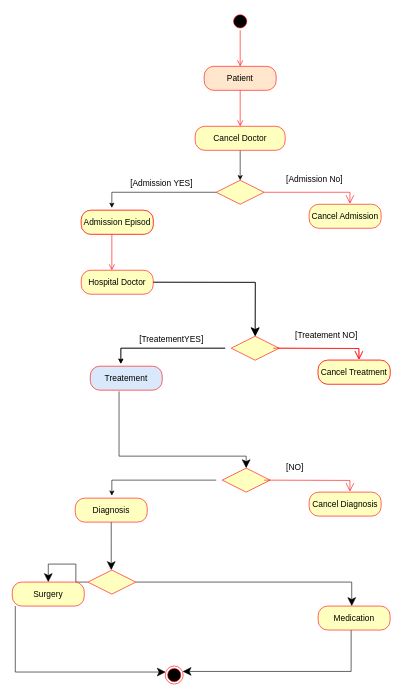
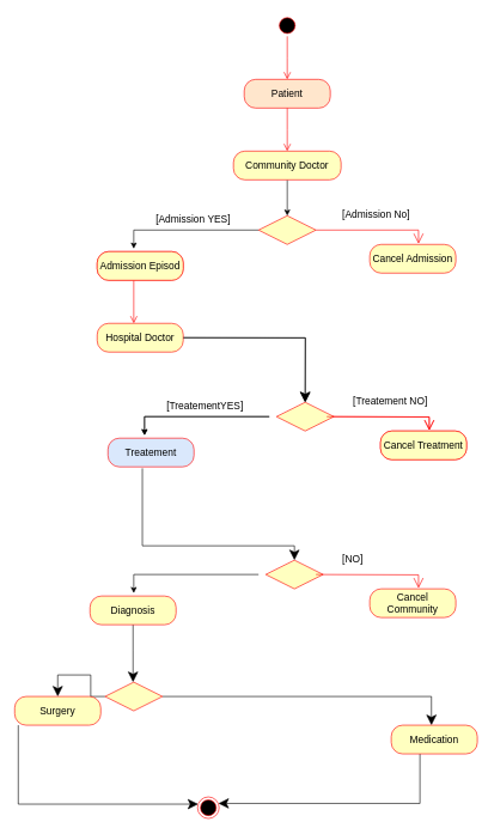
  <mxCell id="0" />
  <mxCell id="1" parent="0" />
  <mxCell id="2" value="" style="ellipse;html=1;shape=startState;fillColor=#000000;strokeColor=#ff0000;" vertex="1" parent="1"><mxGeometry x="385" y="20" width="30" height="30" as="geometry" /></mxCell>
  <mxCell id="3" value="" style="edgeStyle=orthogonalEdgeStyle;html=1;verticalAlign=bottom;endArrow=open;endSize=8;strokeColor=#ff0000;rounded=0;" edge="1" source="2" parent="1"><mxGeometry relative="1" as="geometry"><mxPoint x="400" y="110" as="targetPoint" /></mxGeometry></mxCell>
  <mxCell id="4" value="&lt;font style=&quot;font-size: 14px;&quot;&gt;Patient&lt;/font&gt;" style="rounded=1;whiteSpace=wrap;html=1;arcSize=40;fontColor=#000000;fillColor=#ffe6cc;strokeColor=#ff0000;" vertex="1" parent="1"><mxGeometry x="340" y="110" width="120" height="40" as="geometry" /></mxCell>
  <mxCell id="5" value="" style="edgeStyle=orthogonalEdgeStyle;html=1;verticalAlign=bottom;endArrow=open;endSize=8;strokeColor=#ff0000;rounded=0;" edge="1" source="4" parent="1"><mxGeometry relative="1" as="geometry"><mxPoint x="400" y="210" as="targetPoint" /></mxGeometry></mxCell>
  <mxCell id="6" value="" style="edgeStyle=orthogonalEdgeStyle;rounded=0;orthogonalLoop=1;jettySize=auto;html=1;" edge="1" parent="1" source="7" target="9"><mxGeometry relative="1" as="geometry" /></mxCell>
- <mxCell id="7" value="&lt;font style=&quot;font-size: 14px;&quot;&gt;Cancel Doctor&lt;/font&gt;" style="rounded=1;whiteSpace=wrap;html=1;arcSize=40;fontColor=#000000;fillColor=#ffffc0;strokeColor=#ff0000;" vertex="1" parent="1"><mxGeometry x="325" y="210" width="150" height="40" as="geometry" /></mxCell>
+ <mxCell id="7" value="&lt;font style=&quot;font-size: 14px;&quot;&gt;Community Doctor&lt;/font&gt;" style="rounded=1;whiteSpace=wrap;html=1;arcSize=40;fontColor=#000000;fillColor=#ffffc0;strokeColor=#ff0000;" vertex="1" parent="1"><mxGeometry x="325" y="210" width="150" height="40" as="geometry" /></mxCell>
  <mxCell id="8" value="" style="edgeStyle=orthogonalEdgeStyle;rounded=0;orthogonalLoop=1;jettySize=auto;html=1;entryX=0.425;entryY=-0.1;entryDx=0;entryDy=0;entryPerimeter=0;" edge="1" parent="1" source="9" target="11"><mxGeometry relative="1" as="geometry"><mxPoint x="195" y="320" as="targetPoint" /><Array as="points"><mxPoint x="186" y="320" /></Array></mxGeometry></mxCell>
  <mxCell id="9" value="" style="rhombus;whiteSpace=wrap;html=1;fillColor=#ffffc0;strokeColor=#ff0000;" vertex="1" parent="1"><mxGeometry x="360" y="300" width="80" height="40" as="geometry" /></mxCell>
  <mxCell id="10" value="&lt;span style=&quot;font-size: 14px;&quot;&gt;[Admission No]&lt;/span&gt;" style="edgeStyle=orthogonalEdgeStyle;html=1;align=left;verticalAlign=bottom;endArrow=open;endSize=12;strokeColor=#ff0000;rounded=0;entryX=0.567;entryY=-0.025;entryDx=0;entryDy=0;entryPerimeter=0;" edge="1" source="9" parent="1" target="13"><mxGeometry x="-0.568" y="10" relative="1" as="geometry"><mxPoint x="585" y="320" as="targetPoint" /><mxPoint as="offset" /></mxGeometry></mxCell>
  <mxCell id="11" value="&lt;font style=&quot;font-size: 14px;&quot;&gt;Admission Episod&lt;/font&gt;" style="rounded=1;whiteSpace=wrap;html=1;arcSize=40;fontColor=#000000;fillColor=#ffffc0;strokeColor=#ff0000;" vertex="1" parent="1"><mxGeometry x="135" y="350" width="120" height="40" as="geometry" /></mxCell>
  <mxCell id="12" value="" style="edgeStyle=orthogonalEdgeStyle;html=1;verticalAlign=bottom;endArrow=open;endSize=8;strokeColor=#ff0000;rounded=0;" edge="1" parent="1"><mxGeometry relative="1" as="geometry"><mxPoint x="186" y="450" as="targetPoint" /><mxPoint x="186" y="390" as="sourcePoint" /></mxGeometry></mxCell>
  <mxCell id="13" value="&lt;font style=&quot;font-size: 14px;&quot;&gt;Cancel Admission&lt;/font&gt;" style="rounded=1;whiteSpace=wrap;html=1;arcSize=40;fontColor=#000000;fillColor=#ffffc0;strokeColor=#ff0000;" vertex="1" parent="1"><mxGeometry x="515" y="340" width="120" height="40" as="geometry" /></mxCell>
  <mxCell id="14" value="&lt;span style=&quot;color: rgb(0, 0, 0); font-family: Helvetica; font-size: 14px; font-style: normal; font-variant-ligatures: normal; font-variant-caps: normal; font-weight: 400; letter-spacing: normal; orphans: 2; text-align: left; text-indent: 0px; text-transform: none; widows: 2; word-spacing: 0px; -webkit-text-stroke-width: 0px; background-color: rgb(255, 255, 255); text-decoration-thickness: initial; text-decoration-style: initial; text-decoration-color: initial; float: none; display: inline !important;&quot;&gt;[Admission YES]&lt;/span&gt;" style="text;whiteSpace=wrap;html=1;fontSize=14;" vertex="1" parent="1"><mxGeometry x="215" y="290" width="130" height="40" as="geometry" /></mxCell>
  <mxCell id="15" value="" style="edgeStyle=orthogonalEdgeStyle;rounded=0;orthogonalLoop=1;jettySize=auto;html=1;fontSize=14;endSize=12;entryX=0.5;entryY=0;entryDx=0;entryDy=0;entryPerimeter=0;" edge="1" parent="1" source="16" target="24"><mxGeometry relative="1" as="geometry" /></mxCell>
  <mxCell id="16" value="&lt;font style=&quot;font-size: 14px;&quot;&gt;Hospital Doctor&lt;/font&gt;" style="rounded=1;whiteSpace=wrap;html=1;arcSize=40;fontColor=#000000;fillColor=#ffffc0;strokeColor=#ff0000;" vertex="1" parent="1"><mxGeometry x="135" y="450" width="120" height="40" as="geometry" /></mxCell>
  <mxCell id="17" value="&lt;font style=&quot;font-size: 14px;&quot;&gt;Admission Episod&lt;/font&gt;" style="rounded=1;whiteSpace=wrap;html=1;arcSize=40;fontColor=#000000;fillColor=#ffffc0;strokeColor=#ff0000;" vertex="1" parent="1"><mxGeometry x="135" y="350" width="120" height="40" as="geometry" /></mxCell>
  <mxCell id="18" value="&lt;span style=&quot;color: rgb(0, 0, 0); font-family: Helvetica; font-size: 14px; font-style: normal; font-variant-ligatures: normal; font-variant-caps: normal; font-weight: 400; letter-spacing: normal; orphans: 2; text-align: left; text-indent: 0px; text-transform: none; widows: 2; word-spacing: 0px; -webkit-text-stroke-width: 0px; background-color: rgb(255, 255, 255); text-decoration-thickness: initial; text-decoration-style: initial; text-decoration-color: initial; float: none; display: inline !important;&quot;&gt;[Admission YES]&lt;/span&gt;" style="text;whiteSpace=wrap;html=1;fontSize=14;" vertex="1" parent="1"><mxGeometry x="215" y="290" width="130" height="40" as="geometry" /></mxCell>
  <mxCell id="19" value="" style="edgeStyle=orthogonalEdgeStyle;rounded=0;orthogonalLoop=1;jettySize=auto;html=1;entryX=0.425;entryY=-0.1;entryDx=0;entryDy=0;entryPerimeter=0;" edge="1" parent="1"><mxGeometry relative="1" as="geometry"><mxPoint x="375" y="580" as="sourcePoint" /><mxPoint x="201" y="606" as="targetPoint" /><Array as="points"><mxPoint x="201" y="580" /></Array></mxGeometry></mxCell>
  <mxCell id="20" value="&lt;span style=&quot;font-size: 14px;&quot;&gt;[Treatement NO]&lt;/span&gt;" style="edgeStyle=orthogonalEdgeStyle;html=1;align=left;verticalAlign=bottom;endArrow=open;endSize=12;strokeColor=#ff0000;rounded=0;entryX=0.567;entryY=-0.025;entryDx=0;entryDy=0;entryPerimeter=0;" edge="1" parent="1" target="21"><mxGeometry x="-0.568" y="10" relative="1" as="geometry"><mxPoint x="600" y="580" as="targetPoint" /><mxPoint x="455" y="580" as="sourcePoint" /><mxPoint as="offset" /></mxGeometry></mxCell>
  <mxCell id="21" value="&lt;font style=&quot;font-size: 14px;&quot;&gt;Cancel Treatment&lt;/font&gt;" style="rounded=1;whiteSpace=wrap;html=1;arcSize=40;fontColor=#000000;fillColor=#ffffc0;strokeColor=#ff0000;" vertex="1" parent="1"><mxGeometry x="530" y="600" width="120" height="40" as="geometry" /></mxCell>
  <mxCell id="22" value="&lt;font style=&quot;font-size: 14px;&quot;&gt;Treatement&lt;/font&gt;" style="rounded=1;whiteSpace=wrap;html=1;arcSize=40;fontColor=#000000;fillColor=#dae8fc;strokeColor=#ff0000;" vertex="1" parent="1"><mxGeometry x="150" y="610" width="120" height="40" as="geometry" /></mxCell>
  <mxCell id="23" value="&lt;span style=&quot;color: rgb(0, 0, 0); font-family: Helvetica; font-size: 14px; font-style: normal; font-variant-ligatures: normal; font-variant-caps: normal; font-weight: 400; letter-spacing: normal; orphans: 2; text-align: left; text-indent: 0px; text-transform: none; widows: 2; word-spacing: 0px; -webkit-text-stroke-width: 0px; background-color: rgb(255, 255, 255); text-decoration-thickness: initial; text-decoration-style: initial; text-decoration-color: initial; float: none; display: inline !important;&quot;&gt;[TreatementYES]&lt;/span&gt;" style="text;whiteSpace=wrap;html=1;fontSize=14;" vertex="1" parent="1"><mxGeometry x="230" y="550" width="130" height="40" as="geometry" /></mxCell>
  <mxCell id="24" value="" style="rhombus;whiteSpace=wrap;html=1;fillColor=#ffffc0;strokeColor=#ff0000;" vertex="1" parent="1"><mxGeometry x="385" y="560" width="80" height="40" as="geometry" /></mxCell>
  <mxCell id="25" value="" style="edgeStyle=orthogonalEdgeStyle;rounded=0;orthogonalLoop=1;jettySize=auto;html=1;fontSize=14;endSize=12;entryX=0.5;entryY=0;entryDx=0;entryDy=0;entryPerimeter=0;" edge="1" parent="1"><mxGeometry relative="1" as="geometry"><mxPoint x="255" y="470" as="sourcePoint" /><mxPoint x="425" y="560" as="targetPoint" /></mxGeometry></mxCell>
  <mxCell id="26" value="&lt;span style=&quot;color: rgb(0, 0, 0); font-family: Helvetica; font-size: 14px; font-style: normal; font-variant-ligatures: normal; font-variant-caps: normal; font-weight: 400; letter-spacing: normal; orphans: 2; text-align: left; text-indent: 0px; text-transform: none; widows: 2; word-spacing: 0px; -webkit-text-stroke-width: 0px; background-color: rgb(255, 255, 255); text-decoration-thickness: initial; text-decoration-style: initial; text-decoration-color: initial; float: none; display: inline !important;&quot;&gt;[TreatementYES]&lt;/span&gt;" style="text;whiteSpace=wrap;html=1;fontSize=14;" vertex="1" parent="1"><mxGeometry x="230" y="550" width="130" height="40" as="geometry" /></mxCell>
  <mxCell id="27" value="&lt;span style=&quot;font-size: 14px;&quot;&gt;[Treatement NO]&lt;/span&gt;" style="edgeStyle=orthogonalEdgeStyle;html=1;align=left;verticalAlign=bottom;endArrow=open;endSize=12;strokeColor=#ff0000;rounded=0;entryX=0.567;entryY=-0.025;entryDx=0;entryDy=0;entryPerimeter=0;" edge="1" target="29" parent="1"><mxGeometry x="-0.568" y="10" relative="1" as="geometry"><mxPoint x="600" y="580" as="targetPoint" /><mxPoint x="455" y="580" as="sourcePoint" /><mxPoint as="offset" /></mxGeometry></mxCell>
  <mxCell id="28" value="" style="edgeStyle=orthogonalEdgeStyle;rounded=0;orthogonalLoop=1;jettySize=auto;html=1;entryX=0.425;entryY=-0.1;entryDx=0;entryDy=0;entryPerimeter=0;" edge="1" parent="1"><mxGeometry relative="1" as="geometry"><mxPoint x="375" y="580" as="sourcePoint" /><mxPoint x="201" y="606" as="targetPoint" /><Array as="points"><mxPoint x="201" y="580" /></Array></mxGeometry></mxCell>
  <mxCell id="29" value="&lt;font style=&quot;font-size: 14px;&quot;&gt;Cancel Treatment&lt;/font&gt;" style="rounded=1;whiteSpace=wrap;html=1;arcSize=40;fontColor=#000000;fillColor=#ffffc0;strokeColor=#ff0000;" vertex="1" parent="1"><mxGeometry x="530" y="600" width="120" height="40" as="geometry" /></mxCell>
  <mxCell id="30" value="" style="rhombus;whiteSpace=wrap;html=1;fillColor=#ffffc0;strokeColor=#ff0000;" vertex="1" parent="1"><mxGeometry x="370" y="780" width="80" height="40" as="geometry" /></mxCell>
  <mxCell id="31" value="" style="edgeStyle=orthogonalEdgeStyle;rounded=0;orthogonalLoop=1;jettySize=auto;html=1;fontSize=14;endSize=12;entryX=0.5;entryY=0;entryDx=0;entryDy=0;entryPerimeter=0;exitX=0.4;exitY=1.05;exitDx=0;exitDy=0;exitPerimeter=0;" edge="1" parent="1" source="22"><mxGeometry relative="1" as="geometry"><mxPoint x="240" y="690" as="sourcePoint" /><mxPoint x="410" y="780" as="targetPoint" /><Array as="points"><mxPoint x="198" y="760" /><mxPoint x="410" y="760" /></Array></mxGeometry></mxCell>
  <mxCell id="32" value="&lt;span style=&quot;font-size: 14px;&quot;&gt;[NO]&lt;/span&gt;" style="edgeStyle=orthogonalEdgeStyle;html=1;align=left;verticalAlign=bottom;endArrow=open;endSize=12;strokeColor=#ff0000;rounded=0;entryX=0.567;entryY=-0.025;entryDx=0;entryDy=0;entryPerimeter=0;" edge="1" parent="1" target="34"><mxGeometry x="-0.568" y="10" relative="1" as="geometry"><mxPoint x="585" y="800" as="targetPoint" /><mxPoint x="440" y="800" as="sourcePoint" /><mxPoint as="offset" /></mxGeometry></mxCell>
  <mxCell id="33" value="" style="edgeStyle=orthogonalEdgeStyle;rounded=0;orthogonalLoop=1;jettySize=auto;html=1;entryX=0.425;entryY=-0.1;entryDx=0;entryDy=0;entryPerimeter=0;" edge="1" parent="1"><mxGeometry relative="1" as="geometry"><mxPoint x="360" y="800" as="sourcePoint" /><mxPoint x="186" y="826" as="targetPoint" /><Array as="points"><mxPoint x="186" y="800" /></Array></mxGeometry></mxCell>
- <mxCell id="34" value="&lt;font style=&quot;font-size: 14px;&quot;&gt;Cancel Diagnosis&lt;/font&gt;" style="rounded=1;whiteSpace=wrap;html=1;arcSize=40;fontColor=#000000;fillColor=#ffffc0;strokeColor=#ff0000;" vertex="1" parent="1"><mxGeometry x="515" y="820" width="120" height="40" as="geometry" /></mxCell>
+ <mxCell id="34" value="&lt;font style=&quot;font-size: 14px;&quot;&gt;Cancel Community&lt;/font&gt;" style="rounded=1;whiteSpace=wrap;html=1;arcSize=40;fontColor=#000000;fillColor=#ffffc0;strokeColor=#ff0000;" vertex="1" parent="1"><mxGeometry x="515" y="820" width="120" height="40" as="geometry" /></mxCell>
  <mxCell id="35" value="" style="edgeStyle=orthogonalEdgeStyle;rounded=0;orthogonalLoop=1;jettySize=auto;html=1;fontSize=14;endSize=12;" edge="1" parent="1" source="36"><mxGeometry relative="1" as="geometry"><mxPoint x="185" y="950" as="targetPoint" /></mxGeometry></mxCell>
  <mxCell id="36" value="&lt;span style=&quot;font-size: 14px;&quot;&gt;Diagnosis&lt;/span&gt;" style="rounded=1;whiteSpace=wrap;html=1;arcSize=40;fontColor=#000000;fillColor=#ffffc0;strokeColor=#ff0000;" vertex="1" parent="1"><mxGeometry x="125" y="830" width="120" height="40" as="geometry" /></mxCell>
  <mxCell id="37" value="" style="edgeStyle=orthogonalEdgeStyle;rounded=0;orthogonalLoop=1;jettySize=auto;html=1;fontSize=14;endSize=12;entryX=0.467;entryY=0;entryDx=0;entryDy=0;entryPerimeter=0;" edge="1" parent="1" source="39" target="41"><mxGeometry relative="1" as="geometry"><mxPoint x="585" y="970" as="targetPoint" /></mxGeometry></mxCell>
  <mxCell id="38" value="" style="edgeStyle=orthogonalEdgeStyle;rounded=0;orthogonalLoop=1;jettySize=auto;html=1;fontSize=14;endSize=12;entryX=0.5;entryY=0;entryDx=0;entryDy=0;entryPerimeter=0;" edge="1" parent="1" source="39" target="43"><mxGeometry relative="1" as="geometry"><mxPoint x="105" y="970" as="targetPoint" /></mxGeometry></mxCell>
  <mxCell id="39" value="" style="rhombus;whiteSpace=wrap;html=1;fillColor=#ffffc0;strokeColor=#ff0000;" vertex="1" parent="1"><mxGeometry x="146" y="950" width="80" height="40" as="geometry" /></mxCell>
  <mxCell id="40" value="" style="edgeStyle=orthogonalEdgeStyle;rounded=0;orthogonalLoop=1;jettySize=auto;html=1;fontSize=14;endSize=12;entryX=0.967;entryY=0.3;entryDx=0;entryDy=0;entryPerimeter=0;" edge="1" parent="1" source="41" target="44"><mxGeometry relative="1" as="geometry"><mxPoint x="590" y="1130" as="targetPoint" /><Array as="points"><mxPoint x="585" y="1119" /></Array></mxGeometry></mxCell>
- <mxCell id="41" value="&lt;font style=&quot;font-size: 14px;&quot;&gt;Medication&lt;/font&gt;" style="rounded=1;whiteSpace=wrap;html=1;arcSize=40;fontColor=#000000;fillColor=#ffffc0;strokeColor=#ff0000;" vertex="1" parent="1"><mxGeometry x="530" y="1010" width="120" height="40" as="geometry" /></mxCell>
+ <mxCell id="41" value="&lt;font style=&quot;font-size: 14px;&quot;&gt;Medication&lt;/font&gt;" style="rounded=1;whiteSpace=wrap;html=1;arcSize=40;fontColor=#000000;fillColor=#ffffc0;strokeColor=#ff0000;" vertex="1" parent="1"><mxGeometry x="545" y="1010" width="120" height="40" as="geometry" /></mxCell>
  <mxCell id="42" value="" style="edgeStyle=orthogonalEdgeStyle;rounded=0;orthogonalLoop=1;jettySize=auto;html=1;fontSize=14;endSize=12;" edge="1" parent="1" source="43" target="44"><mxGeometry relative="1" as="geometry"><mxPoint x="25" y="1120" as="targetPoint" /><Array as="points"><mxPoint x="25" y="1120" /></Array></mxGeometry></mxCell>
  <mxCell id="43" value="&lt;span style=&quot;font-size: 14px;&quot;&gt;Surgery&lt;/span&gt;" style="rounded=1;whiteSpace=wrap;html=1;arcSize=40;fontColor=#000000;fillColor=#ffffc0;strokeColor=#ff0000;" vertex="1" parent="1"><mxGeometry x="20" y="970" width="120" height="40" as="geometry" /></mxCell>
  <mxCell id="44" value="" style="ellipse;html=1;shape=endState;fillColor=#000000;strokeColor=#ff0000;fontSize=14;" vertex="1" parent="1"><mxGeometry x="275" y="1110" width="30" height="30" as="geometry" /></mxCell>
